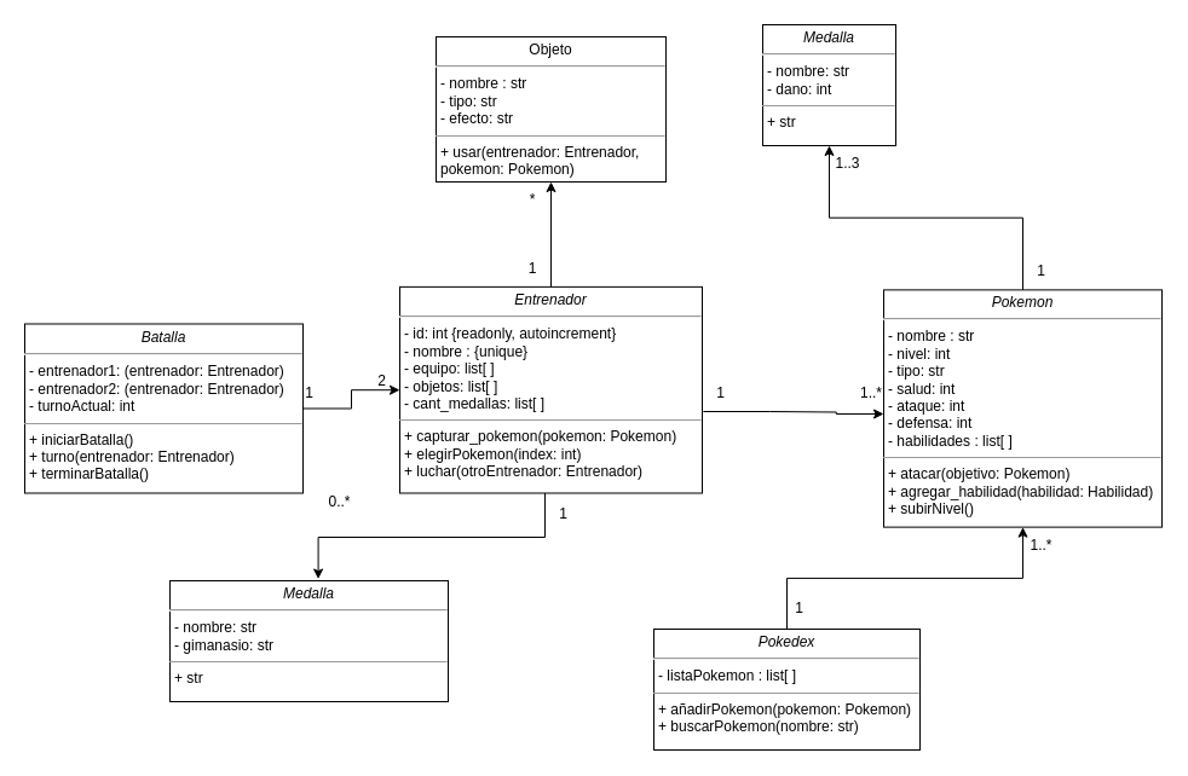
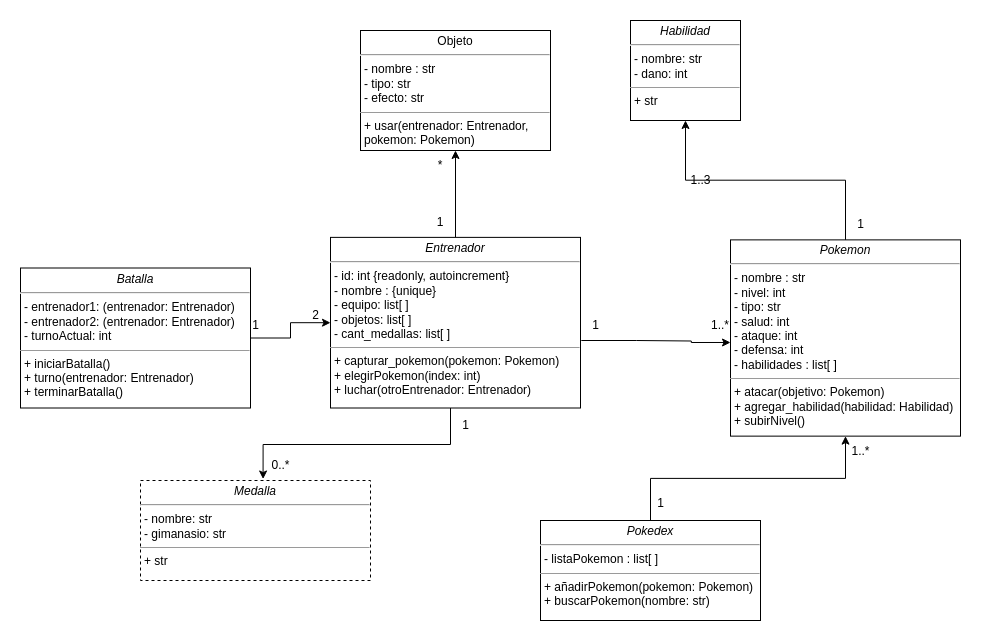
  <mxCell id="0" />
  <mxCell id="1" parent="0" />
  <mxCell id="2" style="edgeStyle=orthogonalEdgeStyle;rounded=0;orthogonalLoop=1;jettySize=auto;html=1;entryX=0.5;entryY=1;entryDx=0;entryDy=0;" edge="1" parent="1" source="3" target="15"><mxGeometry relative="1" as="geometry" /></mxCell>
  <mxCell id="3" value="&lt;p style=&quot;margin: 4px 0px 0px;&quot;&gt;&lt;/p&gt;&lt;div style=&quot;text-align: center;&quot;&gt;&lt;i&gt;Pokemon&lt;/i&gt;&lt;/div&gt;&lt;hr&gt;&lt;p style=&quot;margin:0px;margin-left:4px;&quot;&gt;- nombre : str&lt;br&gt;&lt;/p&gt;&lt;p style=&quot;margin:0px;margin-left:4px;&quot;&gt;- nivel: int&lt;/p&gt;&lt;p style=&quot;margin:0px;margin-left:4px;&quot;&gt;- tipo: str&lt;/p&gt;&lt;p style=&quot;margin:0px;margin-left:4px;&quot;&gt;- salud: int&lt;/p&gt;&lt;p style=&quot;margin:0px;margin-left:4px;&quot;&gt;- ataque: int&lt;/p&gt;&lt;p style=&quot;margin:0px;margin-left:4px;&quot;&gt;- defensa: int&lt;/p&gt;&lt;p style=&quot;margin:0px;margin-left:4px;&quot;&gt;- habilidades : list[ ]&lt;/p&gt;&lt;hr size=&quot;1&quot;&gt;&lt;p style=&quot;margin:0px;margin-left:4px;&quot;&gt;+ atacar(objetivo: Pokemon)&lt;/p&gt;&lt;p style=&quot;margin:0px;margin-left:4px;&quot;&gt;+ agregar_habilidad(habilidad: Habilidad)&lt;br&gt;+ subirNivel()&lt;/p&gt;" style="verticalAlign=top;align=left;overflow=fill;fontSize=12;fontFamily=Helvetica;html=1;rounded=0;shadow=0;comic=0;labelBackgroundColor=none;strokeWidth=1" parent="1" vertex="1"><mxGeometry x="730" y="239.38" width="230" height="196.25" as="geometry" /></mxCell>
  <mxCell id="4" style="edgeStyle=orthogonalEdgeStyle;rounded=0;orthogonalLoop=1;jettySize=auto;html=1;entryX=0.5;entryY=1;entryDx=0;entryDy=0;" edge="1" parent="1" source="5" target="6"><mxGeometry relative="1" as="geometry" /></mxCell>
  <mxCell id="5" value="&lt;p style=&quot;margin: 4px 0px 0px;&quot;&gt;&lt;/p&gt;&lt;div style=&quot;text-align: center;&quot;&gt;&lt;i&gt;Entrenador&lt;/i&gt;&lt;/div&gt;&lt;hr&gt;&lt;p style=&quot;margin:0px;margin-left:4px;&quot;&gt;- id: int {readonly, autoincrement}&lt;br&gt;&lt;/p&gt;&lt;p style=&quot;margin:0px;margin-left:4px;&quot;&gt;&lt;span style=&quot;background-color: initial;&quot;&gt;- nombre :&amp;nbsp;&lt;/span&gt;&lt;span style=&quot;background-color: initial;&quot;&gt;{unique}&lt;/span&gt;&lt;br&gt;&lt;/p&gt;&lt;p style=&quot;margin:0px;margin-left:4px;&quot;&gt;- equipo: list[ ]&lt;/p&gt;&lt;p style=&quot;margin:0px;margin-left:4px;&quot;&gt;- objetos: list[ ]&lt;/p&gt;&lt;p style=&quot;margin:0px;margin-left:4px;&quot;&gt;- cant_medallas: list[ ]&lt;/p&gt;&lt;hr size=&quot;1&quot;&gt;&lt;p style=&quot;margin:0px;margin-left:4px;&quot;&gt;+ capturar_pokemon(pokemon: Pokemon)&lt;br&gt;+ elegirPokemon(index: int)&lt;/p&gt;&lt;p style=&quot;margin:0px;margin-left:4px;&quot;&gt;+ luchar(otroEntrenador: Entrenador)&lt;/p&gt;" style="verticalAlign=top;align=left;overflow=fill;fontSize=12;fontFamily=Helvetica;html=1;rounded=0;shadow=0;comic=0;labelBackgroundColor=none;strokeWidth=1" parent="1" vertex="1"><mxGeometry x="330" y="236.88" width="250" height="170.62" as="geometry" /></mxCell>
  <mxCell id="6" value="&lt;p style=&quot;margin: 4px 0px 0px;&quot;&gt;&lt;/p&gt;&lt;div style=&quot;text-align: center;&quot;&gt;Objeto&lt;/div&gt;&lt;hr&gt;&lt;p style=&quot;margin:0px;margin-left:4px;&quot;&gt;- nombre : str&lt;/p&gt;&lt;p style=&quot;margin:0px;margin-left:4px;&quot;&gt;- tipo: str&lt;br&gt;&lt;/p&gt;&lt;p style=&quot;margin:0px;margin-left:4px;&quot;&gt;- efecto: str&lt;/p&gt;&lt;hr size=&quot;1&quot;&gt;&lt;p style=&quot;margin:0px;margin-left:4px;&quot;&gt;+ usar(entrenador: Entrenador,&amp;nbsp;&lt;/p&gt;&lt;p style=&quot;margin:0px;margin-left:4px;&quot;&gt;pokemon: Pokemon)&lt;/p&gt;" style="verticalAlign=top;align=left;overflow=fill;fontSize=12;fontFamily=Helvetica;html=1;rounded=0;shadow=0;comic=0;labelBackgroundColor=none;strokeWidth=1" parent="1" vertex="1"><mxGeometry x="360" y="30" width="190" height="120" as="geometry" /></mxCell>
  <mxCell id="7" style="edgeStyle=orthogonalEdgeStyle;rounded=0;orthogonalLoop=1;jettySize=auto;html=1;exitX=0.5;exitY=1;exitDx=0;exitDy=0;" parent="1" source="6" target="6" edge="1"><mxGeometry relative="1" as="geometry" /></mxCell>
  <mxCell id="8" style="edgeStyle=orthogonalEdgeStyle;rounded=0;orthogonalLoop=1;jettySize=auto;html=1;entryX=0;entryY=0.5;entryDx=0;entryDy=0;" edge="1" parent="1" source="9" target="5"><mxGeometry relative="1" as="geometry" /></mxCell>
  <mxCell id="9" value="&lt;p style=&quot;margin: 4px 0px 0px;&quot;&gt;&lt;/p&gt;&lt;div style=&quot;text-align: center;&quot;&gt;&lt;i&gt;Batalla&lt;/i&gt;&lt;/div&gt;&lt;hr&gt;&lt;p style=&quot;margin:0px;margin-left:4px;&quot;&gt;- entrenador1: (entrenador: Entrenador)&lt;/p&gt;&lt;p style=&quot;margin:0px;margin-left:4px;&quot;&gt;-&amp;nbsp;&lt;span style=&quot;background-color: initial;&quot;&gt;entrenador2:&amp;nbsp;&lt;/span&gt;&lt;span style=&quot;background-color: initial;&quot;&gt;(entrenador: Entrenador)&lt;/span&gt;&lt;br&gt;&lt;/p&gt;&lt;p style=&quot;margin:0px;margin-left:4px;&quot;&gt;- turnoActual: int&lt;/p&gt;&lt;hr size=&quot;1&quot;&gt;&lt;p style=&quot;margin:0px;margin-left:4px;&quot;&gt;+ iniciarBatalla()&lt;br&gt;&lt;/p&gt;&lt;p style=&quot;margin:0px;margin-left:4px;&quot;&gt;+ turno(entrenador: Entrenador)&lt;/p&gt;&lt;p style=&quot;margin:0px;margin-left:4px;&quot;&gt;+ terminarBatalla()&lt;/p&gt;" style="verticalAlign=top;align=left;overflow=fill;fontSize=12;fontFamily=Helvetica;html=1;rounded=0;shadow=0;comic=0;labelBackgroundColor=none;strokeWidth=1" parent="1" vertex="1"><mxGeometry x="20" y="267.5" width="230" height="140" as="geometry" /></mxCell>
  <mxCell id="10" style="edgeStyle=orthogonalEdgeStyle;rounded=0;orthogonalLoop=1;jettySize=auto;html=1;entryX=0.5;entryY=1;entryDx=0;entryDy=0;" parent="1" source="11" target="3" edge="1"><mxGeometry relative="1" as="geometry" /></mxCell>
  <mxCell id="11" value="&lt;p style=&quot;margin:0px;margin-top:4px;text-align:center;&quot;&gt;&lt;i&gt;Pokedex&lt;/i&gt;&lt;/p&gt;&lt;hr&gt;&lt;p style=&quot;margin:0px;margin-left:4px;&quot;&gt;- listaPokemon : list[ ]&lt;/p&gt;&lt;hr size=&quot;1&quot;&gt;&lt;p style=&quot;margin:0px;margin-left:4px;&quot;&gt;+ añadirPokemon(pokemon: Pokemon)&lt;br&gt;+ buscarPokemon(nombre: str)&lt;/p&gt;" style="verticalAlign=top;align=left;overflow=fill;fontSize=12;fontFamily=Helvetica;html=1;rounded=0;shadow=0;comic=0;labelBackgroundColor=none;strokeWidth=1" parent="1" vertex="1"><mxGeometry x="540" y="520" width="220" height="100" as="geometry" /></mxCell>
  <mxCell id="12" value="1..*" style="text;html=1;align=center;verticalAlign=middle;whiteSpace=wrap;rounded=0;" parent="1" vertex="1"><mxGeometry x="690" y="310" width="60" height="30" as="geometry" /></mxCell>
  <mxCell id="13" value="1" style="text;html=1;align=center;verticalAlign=middle;whiteSpace=wrap;rounded=0;" parent="1" vertex="1"><mxGeometry x="410" y="206.88" width="60" height="30" as="geometry" /></mxCell>
  <mxCell id="14" value="*" style="text;html=1;align=center;verticalAlign=middle;whiteSpace=wrap;rounded=0;" parent="1" vertex="1"><mxGeometry x="410" y="160" width="60" height="10" as="geometry" /></mxCell>
- <mxCell id="15" value="&lt;p style=&quot;margin: 4px 0px 0px;&quot;&gt;&lt;/p&gt;&lt;div style=&quot;text-align: center;&quot;&gt;&lt;i&gt;Medalla&lt;/i&gt;&lt;/div&gt;&lt;hr&gt;&lt;p style=&quot;margin:0px;margin-left:4px;&quot;&gt;- nombre: str&lt;/p&gt;&lt;p style=&quot;margin:0px;margin-left:4px;&quot;&gt;- dano: int&lt;/p&gt;&lt;hr size=&quot;1&quot;&gt;&lt;p style=&quot;margin:0px;margin-left:4px;&quot;&gt;+ str&lt;/p&gt;" style="verticalAlign=top;align=left;overflow=fill;fontSize=12;fontFamily=Helvetica;html=1;rounded=0;shadow=0;comic=0;labelBackgroundColor=none;strokeWidth=1" parent="1" vertex="1"><mxGeometry x="630" y="20" width="110" height="100" as="geometry" /></mxCell>
+ <mxCell id="15" value="&lt;p style=&quot;margin: 4px 0px 0px;&quot;&gt;&lt;/p&gt;&lt;div style=&quot;text-align: center;&quot;&gt;&lt;i&gt;Habilidad&lt;/i&gt;&lt;/div&gt;&lt;hr&gt;&lt;p style=&quot;margin:0px;margin-left:4px;&quot;&gt;- nombre: str&lt;/p&gt;&lt;p style=&quot;margin:0px;margin-left:4px;&quot;&gt;- dano: int&lt;/p&gt;&lt;hr size=&quot;1&quot;&gt;&lt;p style=&quot;margin:0px;margin-left:4px;&quot;&gt;+ str&lt;/p&gt;" style="verticalAlign=top;align=left;overflow=fill;fontSize=12;fontFamily=Helvetica;html=1;rounded=0;shadow=0;comic=0;labelBackgroundColor=none;strokeWidth=1" parent="1" vertex="1"><mxGeometry x="630" y="20" width="110" height="100" as="geometry" /></mxCell>
  <mxCell id="16" style="edgeStyle=orthogonalEdgeStyle;rounded=0;orthogonalLoop=1;jettySize=auto;html=1;entryX=0.653;entryY=0.983;entryDx=0;entryDy=0;entryPerimeter=0;" edge="1" parent="1"><mxGeometry relative="1" as="geometry"><mxPoint x="580.82" y="340" as="sourcePoint" /><mxPoint x="730" y="341.99" as="targetPoint" /><Array as="points"><mxPoint x="635.82" y="340.5" /><mxPoint x="690.82" y="340.5" /><mxPoint x="690.82" y="342.5" /></Array></mxGeometry></mxCell>
- <mxCell id="17" value="&lt;p style=&quot;margin: 4px 0px 0px;&quot;&gt;&lt;/p&gt;&lt;div style=&quot;text-align: center;&quot;&gt;&lt;i&gt;Medalla&lt;/i&gt;&lt;/div&gt;&lt;hr&gt;&lt;p style=&quot;margin:0px;margin-left:4px;&quot;&gt;- nombre: str&lt;/p&gt;&lt;p style=&quot;margin:0px;margin-left:4px;&quot;&gt;- gimanasio: str&lt;/p&gt;&lt;hr size=&quot;1&quot;&gt;&lt;p style=&quot;margin:0px;margin-left:4px;&quot;&gt;+ str&amp;nbsp;&lt;/p&gt;" style="verticalAlign=top;align=left;overflow=fill;fontSize=12;fontFamily=Helvetica;html=1;rounded=0;shadow=0;comic=0;labelBackgroundColor=none;strokeWidth=1" vertex="1" parent="1"><mxGeometry x="140" y="480" width="230" height="100" as="geometry" /></mxCell>
+ <mxCell id="17" value="&lt;p style=&quot;margin: 4px 0px 0px;&quot;&gt;&lt;/p&gt;&lt;div style=&quot;text-align: center;&quot;&gt;&lt;i&gt;Medalla&lt;/i&gt;&lt;/div&gt;&lt;hr&gt;&lt;p style=&quot;margin:0px;margin-left:4px;&quot;&gt;- nombre: str&lt;/p&gt;&lt;p style=&quot;margin:0px;margin-left:4px;&quot;&gt;- gimanasio: str&lt;/p&gt;&lt;hr size=&quot;1&quot;&gt;&lt;p style=&quot;margin:0px;margin-left:4px;&quot;&gt;+ str&amp;nbsp;&lt;/p&gt;" style="verticalAlign=top;align=left;overflow=fill;fontSize=12;fontFamily=Helvetica;html=1;rounded=0;shadow=0;comic=0;labelBackgroundColor=none;strokeWidth=1;dashed=1;" vertex="1" parent="1"><mxGeometry x="140" y="480" width="230" height="100" as="geometry" /></mxCell>
  <mxCell id="18" style="edgeStyle=orthogonalEdgeStyle;rounded=0;orthogonalLoop=1;jettySize=auto;html=1;entryX=0.533;entryY=-0.015;entryDx=0;entryDy=0;entryPerimeter=0;" edge="1" parent="1" source="5" target="17"><mxGeometry relative="1" as="geometry"><Array as="points"><mxPoint x="450" y="444" /><mxPoint x="263" y="444" /></Array></mxGeometry></mxCell>
  <mxCell id="19" value="1" style="text;html=1;align=center;verticalAlign=middle;resizable=0;points=[];autosize=1;strokeColor=none;fillColor=none;" vertex="1" parent="1"><mxGeometry x="580" y="310" width="30" height="30" as="geometry" /></mxCell>
- <mxCell id="20" value="1..3" style="text;html=1;align=center;verticalAlign=middle;resizable=0;points=[];autosize=1;strokeColor=none;fillColor=none;" vertex="1" parent="1"><mxGeometry x="680" y="120" width="40" height="30" as="geometry" /></mxCell>
+ <mxCell id="20" value="1..3" style="text;html=1;align=center;verticalAlign=middle;resizable=0;points=[];autosize=1;strokeColor=none;fillColor=none;" vertex="1" parent="1"><mxGeometry x="680" y="165" width="40" height="30" as="geometry" /></mxCell>
  <mxCell id="21" value="1" style="text;html=1;align=center;verticalAlign=middle;resizable=0;points=[];autosize=1;strokeColor=none;fillColor=none;" vertex="1" parent="1"><mxGeometry x="845" y="209.38" width="30" height="30" as="geometry" /></mxCell>
- <mxCell id="22" value="0..*" style="text;html=1;align=center;verticalAlign=middle;resizable=0;points=[];autosize=1;strokeColor=none;fillColor=none;" vertex="1" parent="1"><mxGeometry x="260" y="400" width="40" height="30" as="geometry" /></mxCell>
+ <mxCell id="22" value="0..*" style="text;html=1;align=center;verticalAlign=middle;resizable=0;points=[];autosize=1;strokeColor=none;fillColor=none;" vertex="1" parent="1"><mxGeometry x="260" y="450" width="40" height="30" as="geometry" /></mxCell>
  <mxCell id="23" value="1" style="text;html=1;align=center;verticalAlign=middle;resizable=0;points=[];autosize=1;strokeColor=none;fillColor=none;" vertex="1" parent="1"><mxGeometry x="450" y="410" width="30" height="30" as="geometry" /></mxCell>
  <mxCell id="24" value="1" style="text;html=1;align=center;verticalAlign=middle;resizable=0;points=[];autosize=1;strokeColor=none;fillColor=none;" vertex="1" parent="1"><mxGeometry x="240" y="309.69" width="30" height="30" as="geometry" /></mxCell>
  <mxCell id="25" value="2" style="text;html=1;align=center;verticalAlign=middle;resizable=0;points=[];autosize=1;strokeColor=none;fillColor=none;" vertex="1" parent="1"><mxGeometry x="300" y="300" width="30" height="30" as="geometry" /></mxCell>
  <mxCell id="26" value="1..*" style="text;html=1;align=center;verticalAlign=middle;resizable=0;points=[];autosize=1;strokeColor=none;fillColor=none;" vertex="1" parent="1"><mxGeometry x="840" y="435.63" width="40" height="30" as="geometry" /></mxCell>
  <mxCell id="27" value="1" style="text;html=1;align=center;verticalAlign=middle;resizable=0;points=[];autosize=1;strokeColor=none;fillColor=none;" vertex="1" parent="1"><mxGeometry x="645" y="488" width="30" height="30" as="geometry" /></mxCell>
